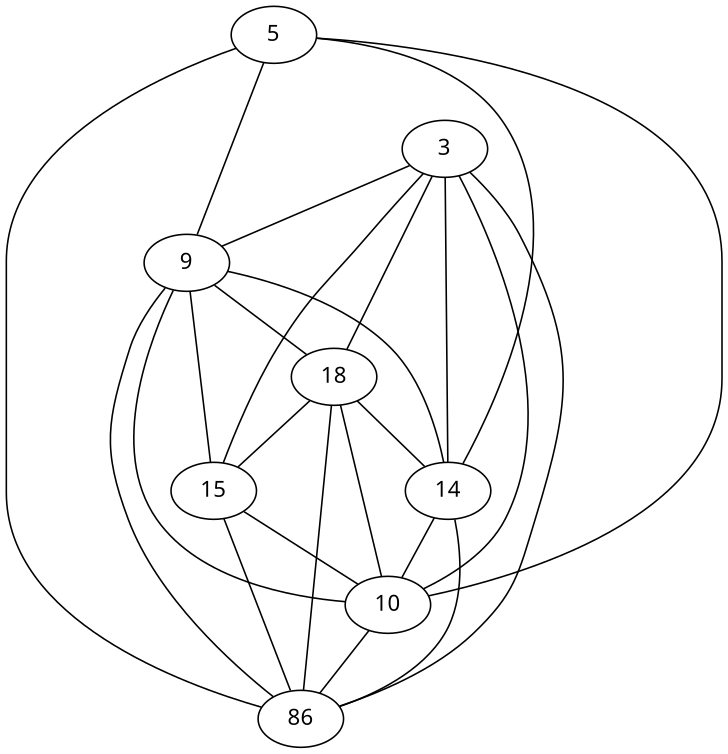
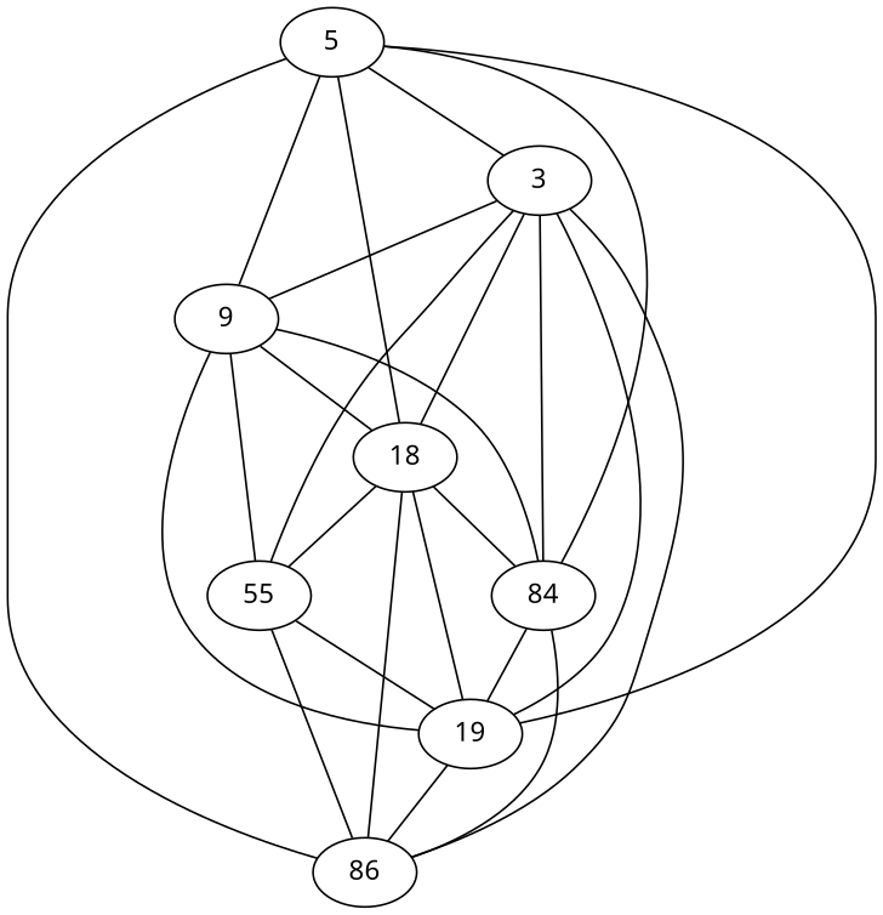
  strict graph {
    fontname="Noto Sans"
    node [fontname="Noto Sans" tag=VBD]
    edge [fontname="Noto Sans" weight=2.0]
    5 [labels=printer lem=printer tag=NN]
    n2 [contraction="{25: {'labels': work, 'lem': 'work', 'pos': 'VERB', 'tag': 'VB'}}" label=3 labels=work lem=work tag=VB]
    9 [labels=see lem=see tag=VB]
    n4 [label=18 labels=wanted lem=want]
-   14 [labels=computer lem=computer tag=NN]
-   19 [labels=cables lem=cable tag=NNS label=10]
+   14 [labels=computer lem=computer tag=NN label=84]
+   19 [labels=cables lem=cable tag=NNS]
    n7 [label=86 labels=checked lem=check]
-   15 [labels=rebooted lem=reboot]
+   15 [labels=rebooted lem=reboot label=55]
+   5 -- n2 [weight=1.0]
    5 -- 9
+   5 -- n4 [weight=3.0]
    5 -- 14
    5 -- 19 [weight=3.0]
    5 -- n7
    n2 -- 9 [weight=1.0]
    n2 -- n4
    n2 -- 14 [weight=3.0]
    n2 -- 19
    n2 -- n7 [weight=1.0]
    n2 -- 15
    9 -- n4 [weight=1.0]
    9 -- 14 [weight=3.0]
    9 -- 19 [weight=3.0]
-   9 -- n7
    9 -- 15
    n4 -- 14
    n4 -- 19 [weight=3.0]
    n4 -- n7
    n4 -- 15 [weight=1.0]
    14 -- 19 [weight=3.0]
    14 -- n7
    19 -- n7 [weight=1.0]
    15 -- 19
    15 -- n7 [weight=1.0]
  }
